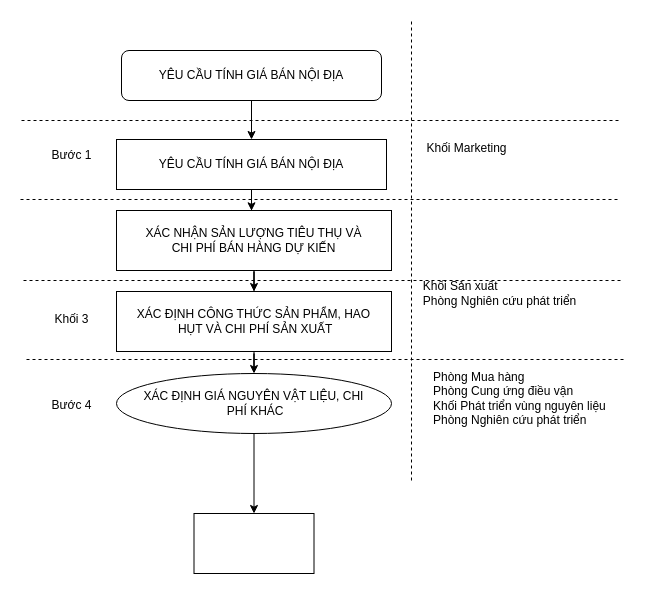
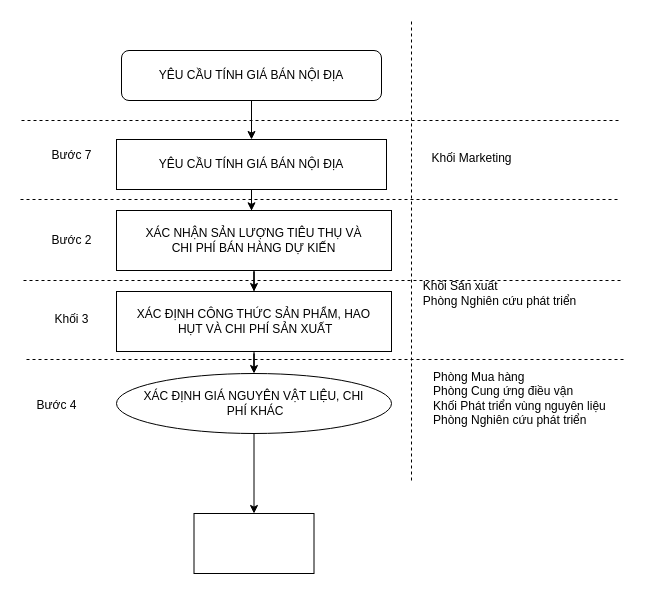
  <mxCell id="0" />
  <mxCell id="1" parent="0" />
  <mxCell id="2" style="rounded=0;orthogonalLoop=1;jettySize=auto;html=1;entryX=0.5;entryY=0;entryDx=0;entryDy=0;" edge="1" parent="1" source="3" target="5"><mxGeometry relative="1" as="geometry" /></mxCell>
  <mxCell id="3" value="YÊU CẦU TÍNH GIÁ BÁN NỘI ĐỊA" style="rounded=1;whiteSpace=wrap;html=1;" vertex="1" parent="1"><mxGeometry x="121" y="50" width="260" height="50" as="geometry" /></mxCell>
  <mxCell id="4" style="edgeStyle=orthogonalEdgeStyle;rounded=0;orthogonalLoop=1;jettySize=auto;html=1;entryX=0.491;entryY=0.005;entryDx=0;entryDy=0;entryPerimeter=0;" edge="1" parent="1" source="5" target="8"><mxGeometry relative="1" as="geometry" /></mxCell>
  <mxCell id="5" value="YÊU CẦU TÍNH GIÁ BÁN NỘI ĐỊA" style="rounded=0;whiteSpace=wrap;html=1;" vertex="1" parent="1"><mxGeometry x="116" y="139" width="270" height="50" as="geometry" /></mxCell>
- <mxCell id="6" value="Bước 1" style="text;html=1;align=center;verticalAlign=middle;resizable=0;points=[];autosize=1;strokeColor=none;fillColor=none;" vertex="1" parent="1"><mxGeometry x="41" y="140" width="60" height="30" as="geometry" /></mxCell>
+ <mxCell id="6" value="Bước 7" style="text;html=1;align=center;verticalAlign=middle;resizable=0;points=[];autosize=1;strokeColor=none;fillColor=none;" vertex="1" parent="1"><mxGeometry x="41" y="140" width="60" height="30" as="geometry" /></mxCell>
  <mxCell id="7" value="" style="edgeStyle=orthogonalEdgeStyle;rounded=0;orthogonalLoop=1;jettySize=auto;html=1;" edge="1" parent="1" source="8" target="15"><mxGeometry relative="1" as="geometry" /></mxCell>
  <mxCell id="8" value="XÁC NHẬN SẢN LƯỢNG TIÊU THỤ VÀ &lt;br&gt;CHI PHÍ BÁN HÀNG DỰ KIẾN" style="rounded=0;whiteSpace=wrap;html=1;" vertex="1" parent="1"><mxGeometry x="116" y="210" width="275" height="60" as="geometry" /></mxCell>
- <mxCell id="10" value="Khối Marketing" style="text;html=1;align=center;verticalAlign=middle;resizable=0;points=[];autosize=1;strokeColor=none;fillColor=none;" vertex="1" parent="1"><mxGeometry x="416" y="133" width="100" height="30" as="geometry" /></mxCell>
+ <mxCell id="9" value="Bước 2" style="text;html=1;align=center;verticalAlign=middle;resizable=0;points=[];autosize=1;strokeColor=none;fillColor=none;" vertex="1" parent="1"><mxGeometry x="41" y="225" width="60" height="30" as="geometry" /></mxCell>
+ <mxCell id="10" value="Khối Marketing" style="text;html=1;align=center;verticalAlign=middle;resizable=0;points=[];autosize=1;strokeColor=none;fillColor=none;" vertex="1" parent="1"><mxGeometry x="421" y="143" width="100" height="30" as="geometry" /></mxCell>
  <mxCell id="11" value="" style="endArrow=none;dashed=1;html=1;rounded=0;" edge="1" parent="1"><mxGeometry width="50" height="50" relative="1" as="geometry"><mxPoint x="411" y="480" as="sourcePoint" /><mxPoint x="411" y="20" as="targetPoint" /></mxGeometry></mxCell>
  <mxCell id="12" value="" style="endArrow=none;dashed=1;html=1;rounded=0;" edge="1" parent="1"><mxGeometry width="50" height="50" relative="1" as="geometry"><mxPoint x="21" y="120" as="sourcePoint" /><mxPoint x="621" y="120" as="targetPoint" /></mxGeometry></mxCell>
  <mxCell id="13" value="" style="endArrow=none;dashed=1;html=1;rounded=0;" edge="1" parent="1"><mxGeometry width="50" height="50" relative="1" as="geometry"><mxPoint x="20" y="199" as="sourcePoint" /><mxPoint x="620" y="199" as="targetPoint" /></mxGeometry></mxCell>
  <mxCell id="14" value="" style="edgeStyle=orthogonalEdgeStyle;rounded=0;orthogonalLoop=1;jettySize=auto;html=1;" edge="1" parent="1" source="15" target="20"><mxGeometry relative="1" as="geometry" /></mxCell>
  <mxCell id="15" value="XÁC ĐỊNH CÔNG THỨC SẢN PHẨM, HAO&lt;br&gt;&amp;nbsp;HỤT VÀ CHI PHÍ SẢN XUẤT" style="whiteSpace=wrap;html=1;rounded=0;" vertex="1" parent="1"><mxGeometry x="116" y="291" width="275" height="60" as="geometry" /></mxCell>
  <mxCell id="16" value="Khối 3" style="text;html=1;align=center;verticalAlign=middle;resizable=0;points=[];autosize=1;strokeColor=none;fillColor=none;" vertex="1" parent="1"><mxGeometry x="41" y="304" width="60" height="30" as="geometry" /></mxCell>
  <mxCell id="17" value="&lt;div style=&quot;text-align: left;&quot;&gt;&lt;span style=&quot;background-color: initial;&quot;&gt;Khối Sản xuất&amp;nbsp;&lt;/span&gt;&lt;/div&gt;Phòng Nghiên cứu phát triển" style="text;html=1;align=center;verticalAlign=middle;resizable=0;points=[];autosize=1;strokeColor=none;fillColor=none;" vertex="1" parent="1"><mxGeometry x="409" y="273" width="180" height="40" as="geometry" /></mxCell>
  <mxCell id="18" value="" style="endArrow=none;dashed=1;html=1;rounded=0;" edge="1" parent="1"><mxGeometry width="50" height="50" relative="1" as="geometry"><mxPoint x="23" y="280" as="sourcePoint" /><mxPoint x="623" y="280" as="targetPoint" /></mxGeometry></mxCell>
  <mxCell id="19" value="" style="edgeStyle=orthogonalEdgeStyle;rounded=0;orthogonalLoop=1;jettySize=auto;html=1;" edge="1" parent="1" source="20" target="24"><mxGeometry relative="1" as="geometry" /></mxCell>
  <mxCell id="20" value="XÁC ĐỊNH GIÁ NGUYÊN VẬT LIỆU, CHI&lt;br&gt;&amp;nbsp;PHÍ KHÁC" style="ellipse;whiteSpace=wrap;html=1;" vertex="1" parent="1"><mxGeometry x="116" y="373" width="275" height="60" as="geometry" /></mxCell>
- <mxCell id="21" value="Bước 4" style="text;html=1;align=center;verticalAlign=middle;resizable=0;points=[];autosize=1;strokeColor=none;fillColor=none;" vertex="1" parent="1"><mxGeometry x="41" y="390" width="60" height="30" as="geometry" /></mxCell>
+ <mxCell id="21" value="Bước 4" style="text;html=1;align=center;verticalAlign=middle;resizable=0;points=[];autosize=1;strokeColor=none;fillColor=none;" vertex="1" parent="1"><mxGeometry x="26" y="390" width="60" height="30" as="geometry" /></mxCell>
  <mxCell id="22" value="Phòng Mua hàng&lt;br&gt;Phòng Cung ứng điều vận&lt;br&gt;Khối Phát triển vùng nguyên liệu&lt;br&gt;&lt;div style=&quot;&quot;&gt;&lt;span style=&quot;background-color: initial;&quot;&gt;Phòng Nghiên cứu phát triển&lt;/span&gt;&lt;/div&gt;" style="text;html=1;align=left;verticalAlign=middle;resizable=0;points=[];autosize=1;strokeColor=none;fillColor=none;" vertex="1" parent="1"><mxGeometry x="431" y="363" width="200" height="70" as="geometry" /></mxCell>
  <mxCell id="23" value="" style="endArrow=none;dashed=1;html=1;rounded=0;" edge="1" parent="1"><mxGeometry width="50" height="50" relative="1" as="geometry"><mxPoint x="26" y="359" as="sourcePoint" /><mxPoint x="626" y="359" as="targetPoint" /></mxGeometry></mxCell>
  <mxCell id="24" value="" style="whiteSpace=wrap;html=1;rounded=0;" vertex="1" parent="1"><mxGeometry x="193.5" y="513" width="120" height="60" as="geometry" /></mxCell>
